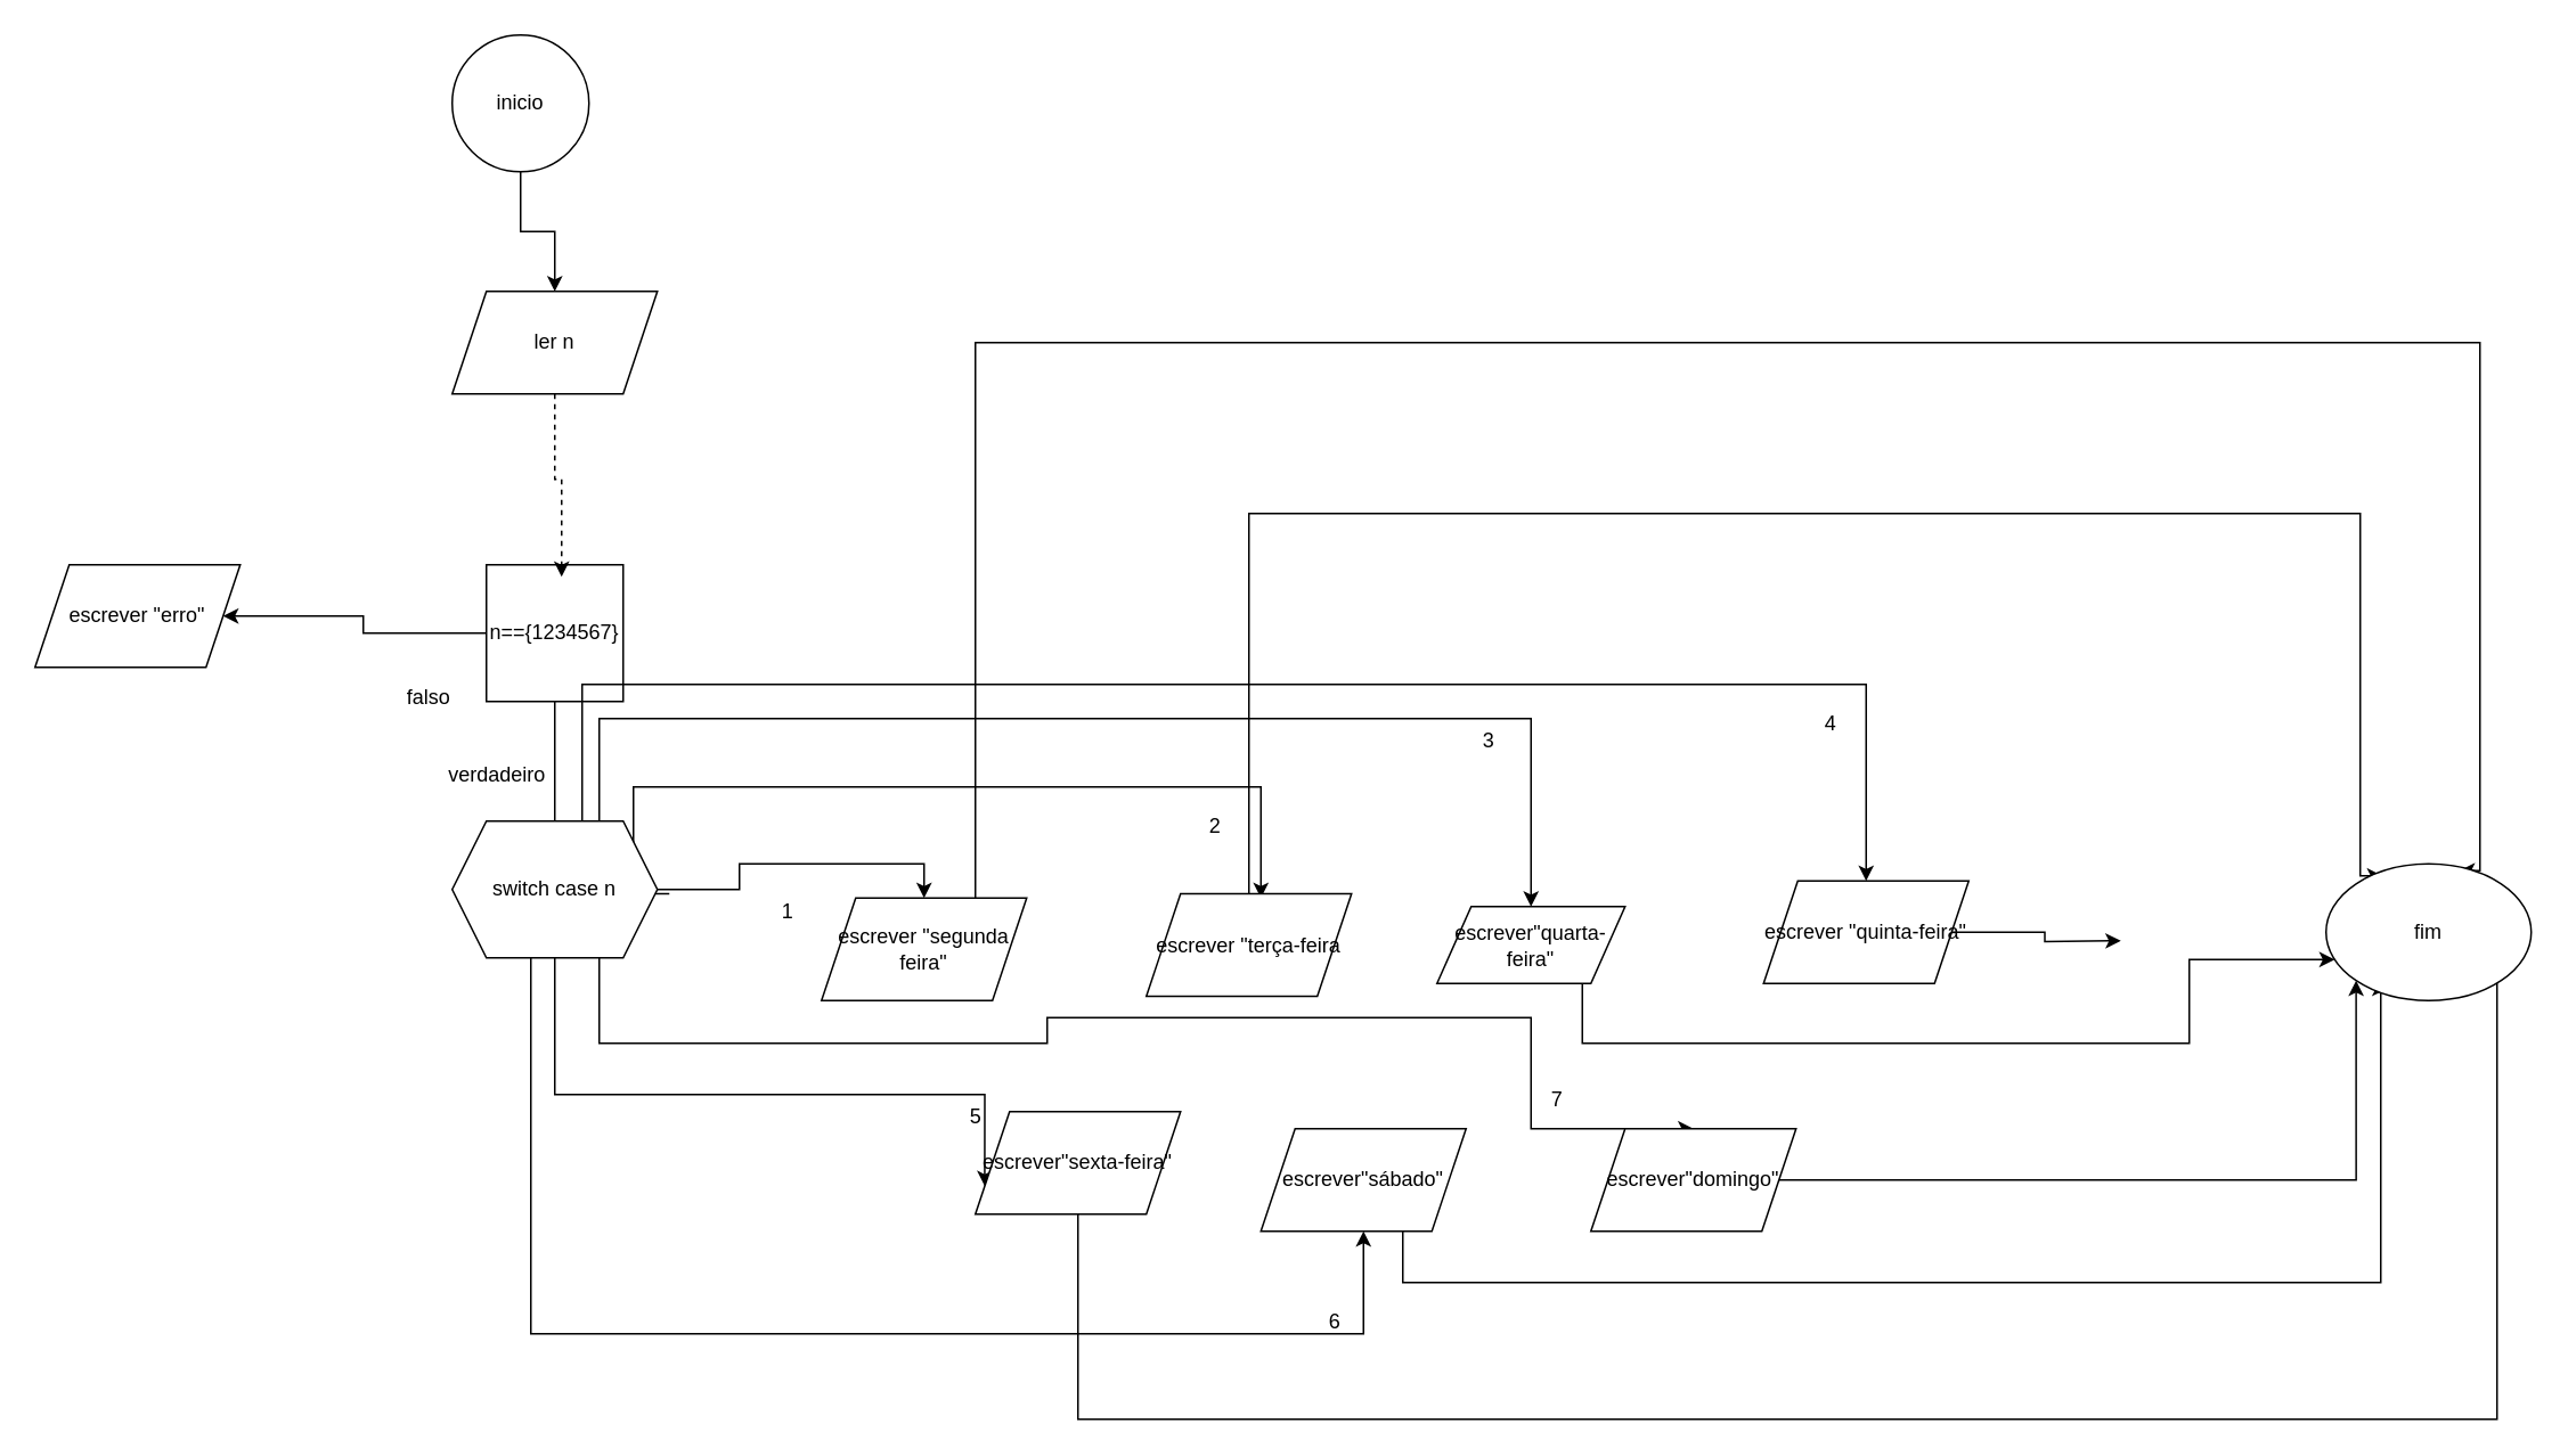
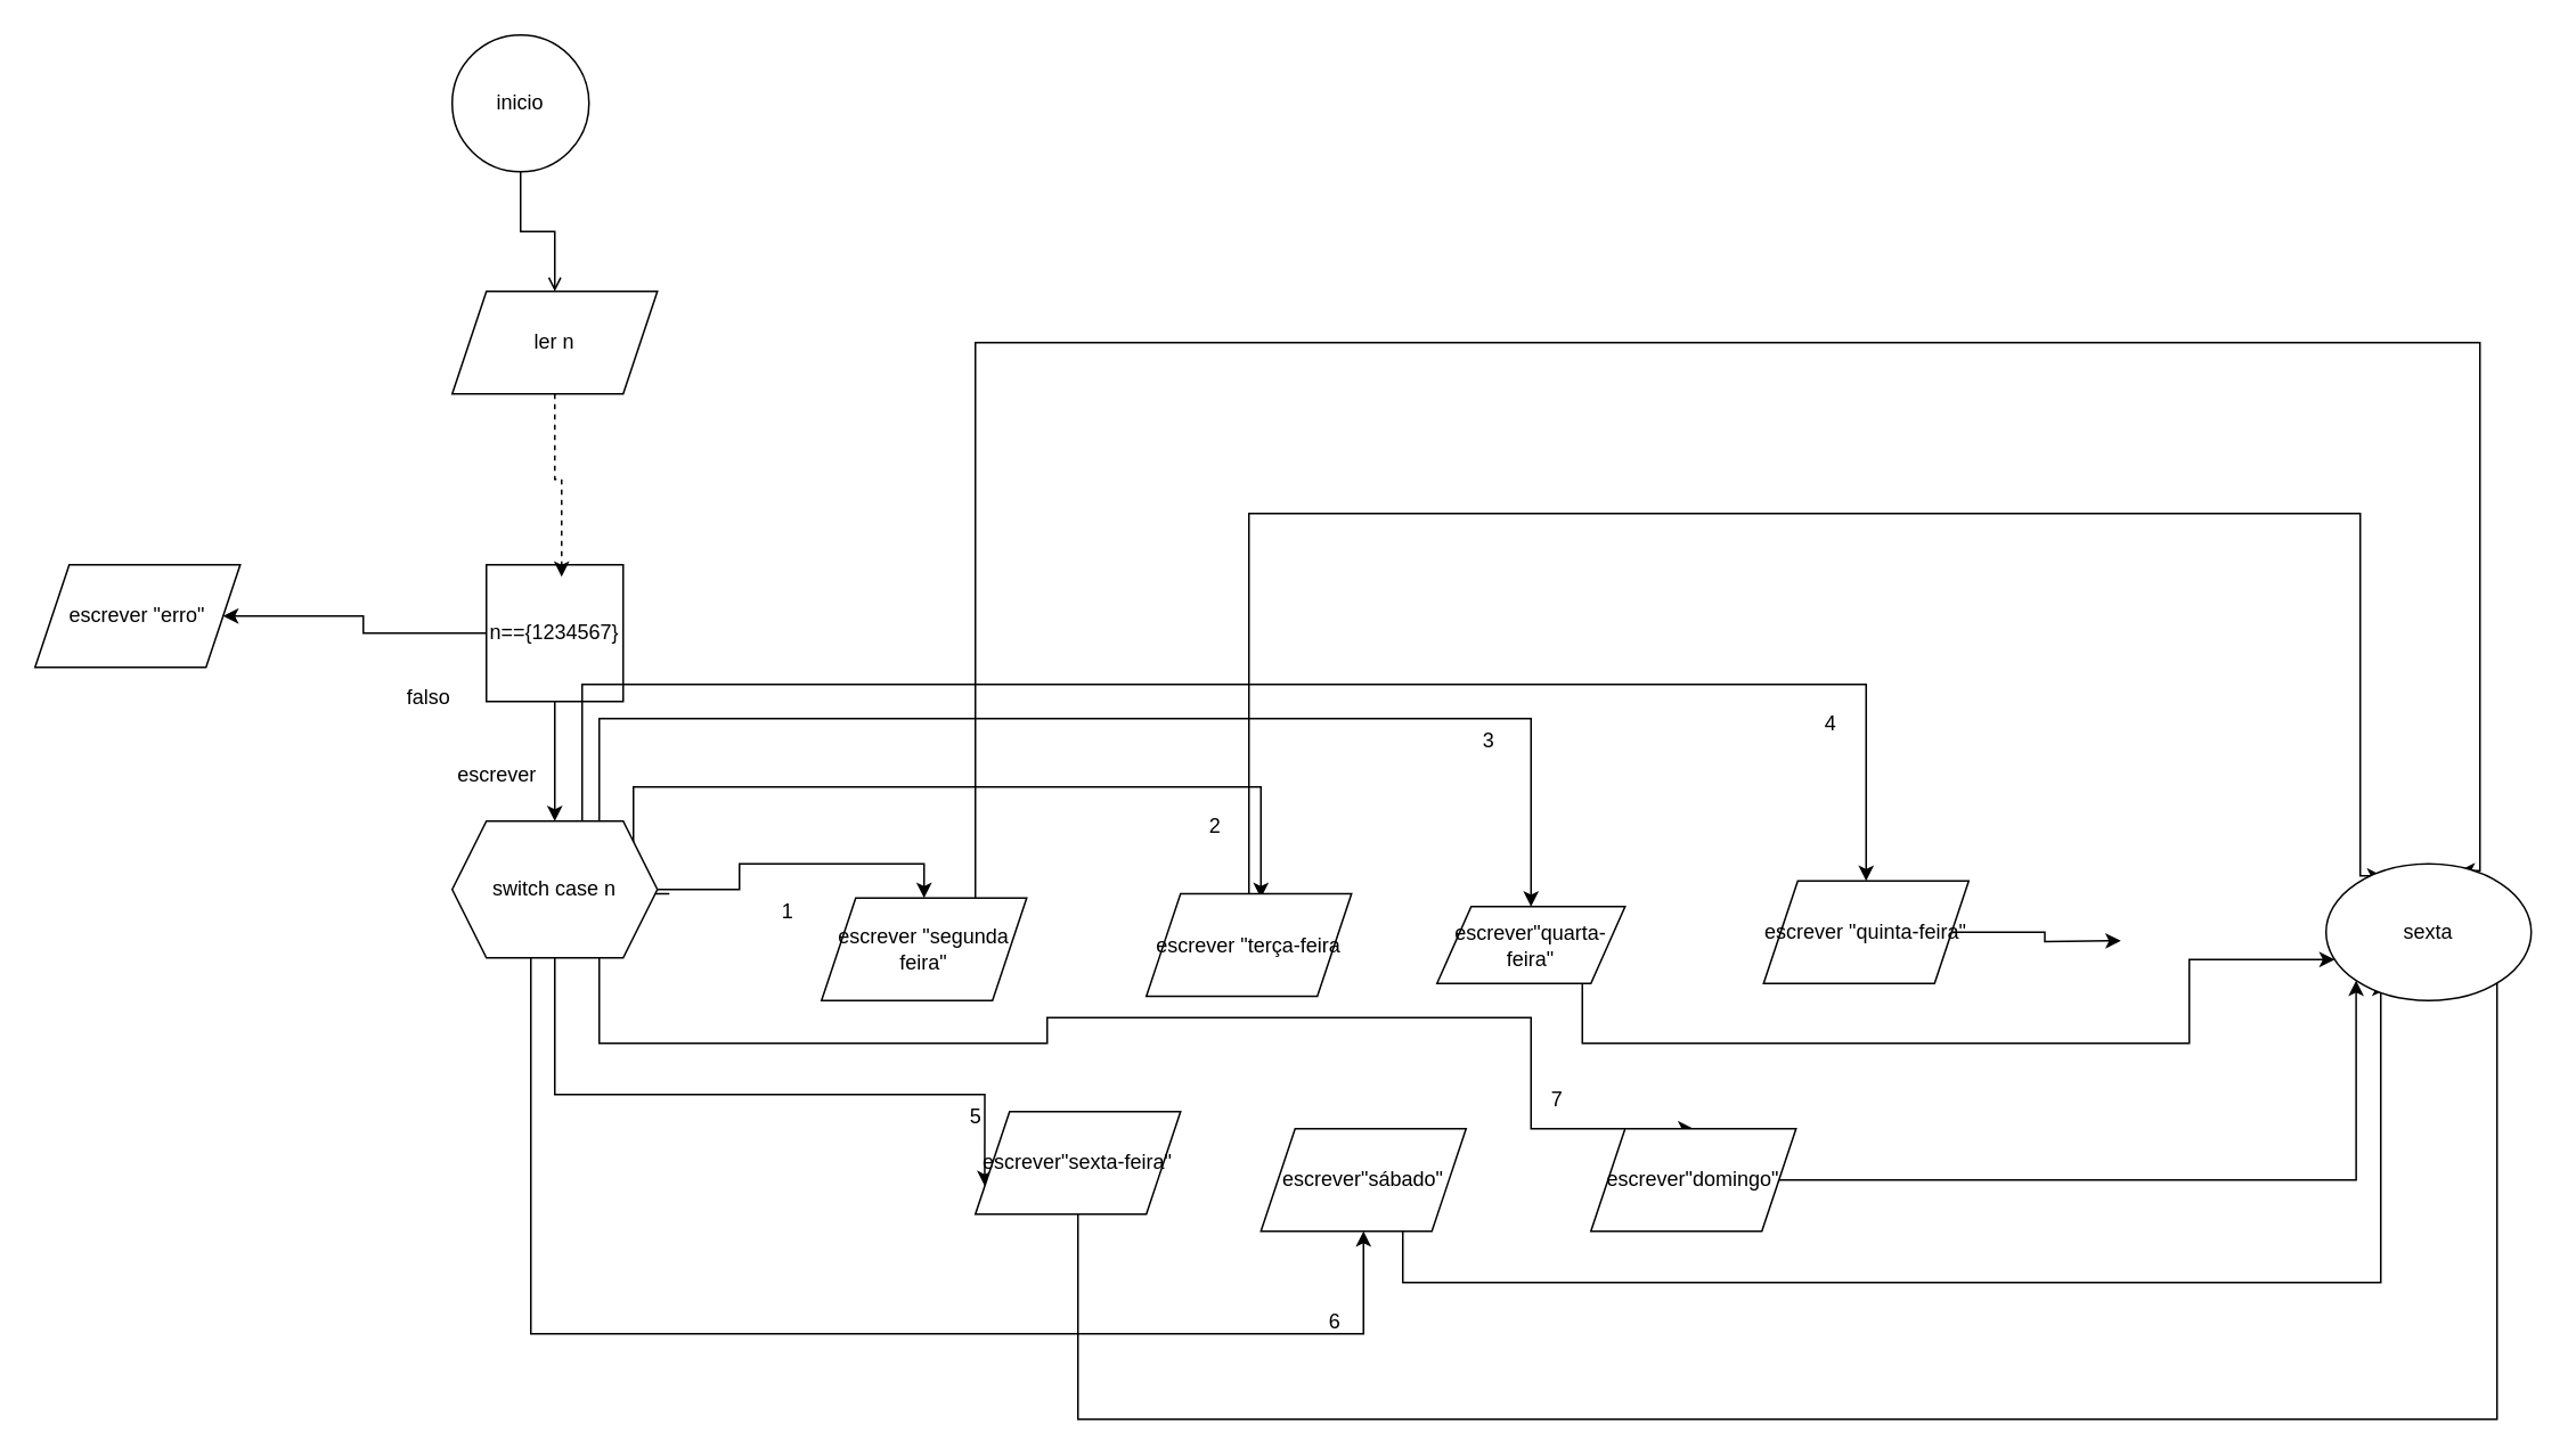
  <mxCell id="0" />
  <mxCell id="1" parent="0" />
- <mxCell id="2" style="edgeStyle=orthogonalEdgeStyle;rounded=0;orthogonalLoop=1;jettySize=auto;html=1;entryX=0.5;entryY=0;entryDx=0;entryDy=0;" edge="1" parent="1" source="3" target="7"><mxGeometry relative="1" as="geometry" /></mxCell>
+ <mxCell id="2" style="edgeStyle=orthogonalEdgeStyle;rounded=0;orthogonalLoop=1;jettySize=auto;html=1;entryX=0.5;entryY=0;entryDx=0;entryDy=0;endArrow=open;" edge="1" parent="1" source="3" target="7"><mxGeometry relative="1" as="geometry" /></mxCell>
  <mxCell id="3" value="inicio" style="ellipse;whiteSpace=wrap;html=1;" vertex="1" parent="1"><mxGeometry x="264" y="20" width="80" height="80" as="geometry" /></mxCell>
  <mxCell id="4" style="edgeStyle=orthogonalEdgeStyle;rounded=0;orthogonalLoop=1;jettySize=auto;html=1;entryX=1;entryY=0.5;entryDx=0;entryDy=0;" edge="1" parent="1" source="6" target="17"><mxGeometry relative="1" as="geometry" /></mxCell>
- <mxCell id="5" style="edgeStyle=orthogonalEdgeStyle;rounded=0;orthogonalLoop=1;jettySize=auto;html=1;entryX=0.5;entryY=0;entryDx=0;entryDy=0;endArrow=none;" edge="1" parent="1" source="6" target="16"><mxGeometry relative="1" as="geometry" /></mxCell>
+ <mxCell id="5" style="edgeStyle=orthogonalEdgeStyle;rounded=0;orthogonalLoop=1;jettySize=auto;html=1;entryX=0.5;entryY=0;entryDx=0;entryDy=0;" edge="1" parent="1" source="6" target="16"><mxGeometry relative="1" as="geometry" /></mxCell>
  <mxCell id="6" value="n=={1234567}" style="whiteSpace=wrap;html=1;rounded=0;" vertex="1" parent="1"><mxGeometry x="284" y="330" width="80" height="80" as="geometry" /></mxCell>
  <mxCell id="7" value="ler n" style="shape=parallelogram;perimeter=parallelogramPerimeter;whiteSpace=wrap;html=1;fixedSize=1;" vertex="1" parent="1"><mxGeometry x="264" y="170" width="120" height="60" as="geometry" /></mxCell>
  <mxCell id="8" style="edgeStyle=orthogonalEdgeStyle;rounded=0;orthogonalLoop=1;jettySize=auto;html=1;entryX=0.55;entryY=0.088;entryDx=0;entryDy=0;entryPerimeter=0;dashed=1;" edge="1" parent="1" source="7" target="6"><mxGeometry relative="1" as="geometry" /></mxCell>
  <mxCell id="9" style="edgeStyle=orthogonalEdgeStyle;rounded=0;orthogonalLoop=1;jettySize=auto;html=1;entryX=0.5;entryY=0;entryDx=0;entryDy=0;" edge="1" parent="1" source="16" target="21"><mxGeometry relative="1" as="geometry" /></mxCell>
  <mxCell id="10" style="edgeStyle=orthogonalEdgeStyle;rounded=0;orthogonalLoop=1;jettySize=auto;html=1;entryX=0;entryY=0.75;entryDx=0;entryDy=0;" edge="1" parent="1" source="16" target="31"><mxGeometry relative="1" as="geometry"><Array as="points"><mxPoint x="324" y="640" /><mxPoint x="576" y="640" /></Array></mxGeometry></mxCell>
  <mxCell id="11" style="edgeStyle=orthogonalEdgeStyle;rounded=0;orthogonalLoop=1;jettySize=auto;html=1;entryX=0.5;entryY=0;entryDx=0;entryDy=0;" edge="1" parent="1"><mxGeometry relative="1" as="geometry"><mxPoint x="391" y="522.5" as="sourcePoint" /><mxPoint x="737" y="525" as="targetPoint" /><Array as="points"><mxPoint x="370" y="523" /><mxPoint x="370" y="460" /><mxPoint x="737" y="460" /></Array></mxGeometry></mxCell>
  <mxCell id="12" style="edgeStyle=orthogonalEdgeStyle;rounded=0;orthogonalLoop=1;jettySize=auto;html=1;entryX=0.5;entryY=0;entryDx=0;entryDy=0;" edge="1" parent="1" source="16" target="19"><mxGeometry relative="1" as="geometry"><Array as="points"><mxPoint x="350" y="420" /><mxPoint x="895" y="420" /></Array></mxGeometry></mxCell>
  <mxCell id="13" style="edgeStyle=orthogonalEdgeStyle;rounded=0;orthogonalLoop=1;jettySize=auto;html=1;" edge="1" parent="1" source="16" target="27"><mxGeometry relative="1" as="geometry"><Array as="points"><mxPoint x="310" y="780" /><mxPoint x="797" y="780" /></Array></mxGeometry></mxCell>
  <mxCell id="14" style="edgeStyle=orthogonalEdgeStyle;rounded=0;orthogonalLoop=1;jettySize=auto;html=1;entryX=0.5;entryY=0;entryDx=0;entryDy=0;" edge="1" parent="1" source="16" target="29"><mxGeometry relative="1" as="geometry"><mxPoint x="880" y="620" as="targetPoint" /><Array as="points"><mxPoint x="350" y="610" /><mxPoint x="612" y="610" /><mxPoint x="612" y="595" /><mxPoint x="895" y="595" /><mxPoint x="895" y="660" /></Array></mxGeometry></mxCell>
  <mxCell id="15" style="edgeStyle=orthogonalEdgeStyle;rounded=0;orthogonalLoop=1;jettySize=auto;html=1;entryX=0.5;entryY=0;entryDx=0;entryDy=0;" edge="1" parent="1" source="16" target="25"><mxGeometry relative="1" as="geometry"><Array as="points"><mxPoint x="340" y="400" /><mxPoint x="1091" y="400" /></Array></mxGeometry></mxCell>
  <mxCell id="16" value="switch case n" style="shape=hexagon;perimeter=hexagonPerimeter2;whiteSpace=wrap;html=1;fixedSize=1;" vertex="1" parent="1"><mxGeometry x="264" y="480" width="120" height="80" as="geometry" /></mxCell>
  <mxCell id="17" value="escrever &quot;erro&quot;" style="shape=parallelogram;perimeter=parallelogramPerimeter;whiteSpace=wrap;html=1;fixedSize=1;" vertex="1" parent="1"><mxGeometry x="20" y="330" width="120" height="60" as="geometry" /></mxCell>
  <mxCell id="18" style="edgeStyle=orthogonalEdgeStyle;rounded=0;orthogonalLoop=1;jettySize=auto;html=1;entryX=0.042;entryY=0.7;entryDx=0;entryDy=0;entryPerimeter=0;" edge="1" parent="1" target="41"><mxGeometry relative="1" as="geometry"><mxPoint x="1280" y="570" as="targetPoint" /><mxPoint x="925" y="575" as="sourcePoint" /><Array as="points"><mxPoint x="925" y="610" /><mxPoint x="1280" y="610" /><mxPoint x="1280" y="561" /></Array></mxGeometry></mxCell>
  <mxCell id="19" value="escrever&quot;quarta-feira&quot;" style="shape=parallelogram;perimeter=parallelogramPerimeter;whiteSpace=wrap;html=1;fixedSize=1;" vertex="1" parent="1"><mxGeometry x="840" y="530" width="110" height="45" as="geometry" /></mxCell>
  <mxCell id="20" style="edgeStyle=orthogonalEdgeStyle;rounded=0;orthogonalLoop=1;jettySize=auto;html=1;entryX=0.65;entryY=0.05;entryDx=0;entryDy=0;entryPerimeter=0;" edge="1" parent="1" source="21" target="41"><mxGeometry relative="1" as="geometry"><mxPoint x="1450" y="510" as="targetPoint" /><Array as="points"><mxPoint x="570" y="200" /><mxPoint x="1450" y="200" /><mxPoint x="1450" y="509" /></Array></mxGeometry></mxCell>
  <mxCell id="21" value="escrever &quot;segunda feira&quot;" style="shape=parallelogram;perimeter=parallelogramPerimeter;whiteSpace=wrap;html=1;fixedSize=1;" vertex="1" parent="1"><mxGeometry x="480" y="525" width="120" height="60" as="geometry" /></mxCell>
  <mxCell id="22" style="edgeStyle=orthogonalEdgeStyle;rounded=0;orthogonalLoop=1;jettySize=auto;html=1;entryX=0.275;entryY=0.088;entryDx=0;entryDy=0;entryPerimeter=0;" edge="1" parent="1" source="23" target="41"><mxGeometry relative="1" as="geometry"><mxPoint x="1380" y="510" as="targetPoint" /><Array as="points"><mxPoint x="730" y="300" /><mxPoint x="1380" y="300" /><mxPoint x="1380" y="512" /></Array></mxGeometry></mxCell>
  <mxCell id="23" value="escrever &quot;terça-feira" style="shape=parallelogram;perimeter=parallelogramPerimeter;whiteSpace=wrap;html=1;fixedSize=1;" vertex="1" parent="1"><mxGeometry x="670" y="522.5" width="120" height="60" as="geometry" /></mxCell>
  <mxCell id="24" style="edgeStyle=orthogonalEdgeStyle;rounded=0;orthogonalLoop=1;jettySize=auto;html=1;" edge="1" parent="1" source="25"><mxGeometry relative="1" as="geometry"><mxPoint x="1240" y="550" as="targetPoint" /></mxGeometry></mxCell>
  <mxCell id="25" value="escrever &quot;quinta-feira&quot;" style="shape=parallelogram;perimeter=parallelogramPerimeter;whiteSpace=wrap;html=1;fixedSize=1;" vertex="1" parent="1"><mxGeometry x="1031" y="515" width="120" height="60" as="geometry" /></mxCell>
  <mxCell id="26" style="edgeStyle=orthogonalEdgeStyle;rounded=0;orthogonalLoop=1;jettySize=auto;html=1;entryX=0.3;entryY=0.913;entryDx=0;entryDy=0;entryPerimeter=0;" edge="1" parent="1" source="27" target="41"><mxGeometry relative="1" as="geometry"><mxPoint x="1392" y="580" as="targetPoint" /><Array as="points"><mxPoint x="820" y="750" /><mxPoint x="1392" y="750" /><mxPoint x="1392" y="578" /></Array></mxGeometry></mxCell>
  <mxCell id="27" value="escrever&quot;sábado&quot;" style="shape=parallelogram;perimeter=parallelogramPerimeter;whiteSpace=wrap;html=1;fixedSize=1;" vertex="1" parent="1"><mxGeometry x="737" y="660" width="120" height="60" as="geometry" /></mxCell>
  <mxCell id="28" style="edgeStyle=orthogonalEdgeStyle;rounded=0;orthogonalLoop=1;jettySize=auto;html=1;entryX=0;entryY=1;entryDx=0;entryDy=0;" edge="1" parent="1" source="29" target="41"><mxGeometry relative="1" as="geometry"><mxPoint x="1330" y="570" as="targetPoint" /></mxGeometry></mxCell>
  <mxCell id="29" value="escrever&quot;domingo&quot;" style="shape=parallelogram;perimeter=parallelogramPerimeter;whiteSpace=wrap;html=1;fixedSize=1;" vertex="1" parent="1"><mxGeometry x="930" y="660" width="120" height="60" as="geometry" /></mxCell>
  <mxCell id="30" style="edgeStyle=orthogonalEdgeStyle;rounded=0;orthogonalLoop=1;jettySize=auto;html=1;entryX=1;entryY=1;entryDx=0;entryDy=0;" edge="1" parent="1" source="31" target="41"><mxGeometry relative="1" as="geometry"><mxPoint x="1460" y="591" as="targetPoint" /><Array as="points"><mxPoint x="630" y="830" /><mxPoint x="1460" y="830" /><mxPoint x="1460" y="573" /></Array></mxGeometry></mxCell>
  <mxCell id="31" value="escrever&quot;sexta-feira&quot;" style="shape=parallelogram;perimeter=parallelogramPerimeter;whiteSpace=wrap;html=1;fixedSize=1;" vertex="1" parent="1"><mxGeometry x="570" y="650" width="120" height="60" as="geometry" /></mxCell>
  <mxCell id="32" value="1" style="text;html=1;align=center;verticalAlign=middle;resizable=0;points=[];autosize=1;strokeColor=none;fillColor=none;" vertex="1" parent="1"><mxGeometry x="445" y="518" width="30" height="30" as="geometry" /></mxCell>
  <mxCell id="33" value="2" style="text;html=1;align=center;verticalAlign=middle;resizable=0;points=[];autosize=1;strokeColor=none;fillColor=none;" vertex="1" parent="1"><mxGeometry x="695" y="468" width="30" height="30" as="geometry" /></mxCell>
  <mxCell id="34" value="3" style="text;html=1;align=center;verticalAlign=middle;resizable=0;points=[];autosize=1;strokeColor=none;fillColor=none;" vertex="1" parent="1"><mxGeometry x="855" y="418" width="30" height="30" as="geometry" /></mxCell>
  <mxCell id="35" value="4" style="text;html=1;align=center;verticalAlign=middle;resizable=0;points=[];autosize=1;strokeColor=none;fillColor=none;" vertex="1" parent="1"><mxGeometry x="1055" y="408" width="30" height="30" as="geometry" /></mxCell>
  <mxCell id="36" value="6" style="text;html=1;align=center;verticalAlign=middle;resizable=0;points=[];autosize=1;strokeColor=none;fillColor=none;" vertex="1" parent="1"><mxGeometry x="765" y="758" width="30" height="30" as="geometry" /></mxCell>
  <mxCell id="37" value="5" style="text;html=1;align=center;verticalAlign=middle;resizable=0;points=[];autosize=1;strokeColor=none;fillColor=none;" vertex="1" parent="1"><mxGeometry x="555" y="638" width="30" height="30" as="geometry" /></mxCell>
  <mxCell id="38" value="7" style="text;html=1;align=center;verticalAlign=middle;resizable=0;points=[];autosize=1;strokeColor=none;fillColor=none;" vertex="1" parent="1"><mxGeometry x="895" y="628" width="30" height="30" as="geometry" /></mxCell>
- <mxCell id="39" value="verdadeiro" style="text;html=1;align=center;verticalAlign=middle;resizable=0;points=[];autosize=1;strokeColor=none;fillColor=none;" vertex="1" parent="1"><mxGeometry x="250" y="438" width="80" height="30" as="geometry" /></mxCell>
+ <mxCell id="39" value="escrever" style="text;html=1;align=center;verticalAlign=middle;resizable=0;points=[];autosize=1;strokeColor=none;fillColor=none;" vertex="1" parent="1"><mxGeometry x="250" y="438" width="80" height="30" as="geometry" /></mxCell>
  <mxCell id="40" value="falso" style="text;html=1;align=center;verticalAlign=middle;resizable=0;points=[];autosize=1;strokeColor=none;fillColor=none;" vertex="1" parent="1"><mxGeometry x="225" y="393" width="50" height="30" as="geometry" /></mxCell>
- <mxCell id="41" value="fim" style="ellipse;whiteSpace=wrap;html=1;" vertex="1" parent="1"><mxGeometry x="1360" y="505" width="120" height="80" as="geometry" /></mxCell>
+ <mxCell id="41" value="sexta" style="ellipse;whiteSpace=wrap;html=1;" vertex="1" parent="1"><mxGeometry x="1360" y="505" width="120" height="80" as="geometry" /></mxCell>
